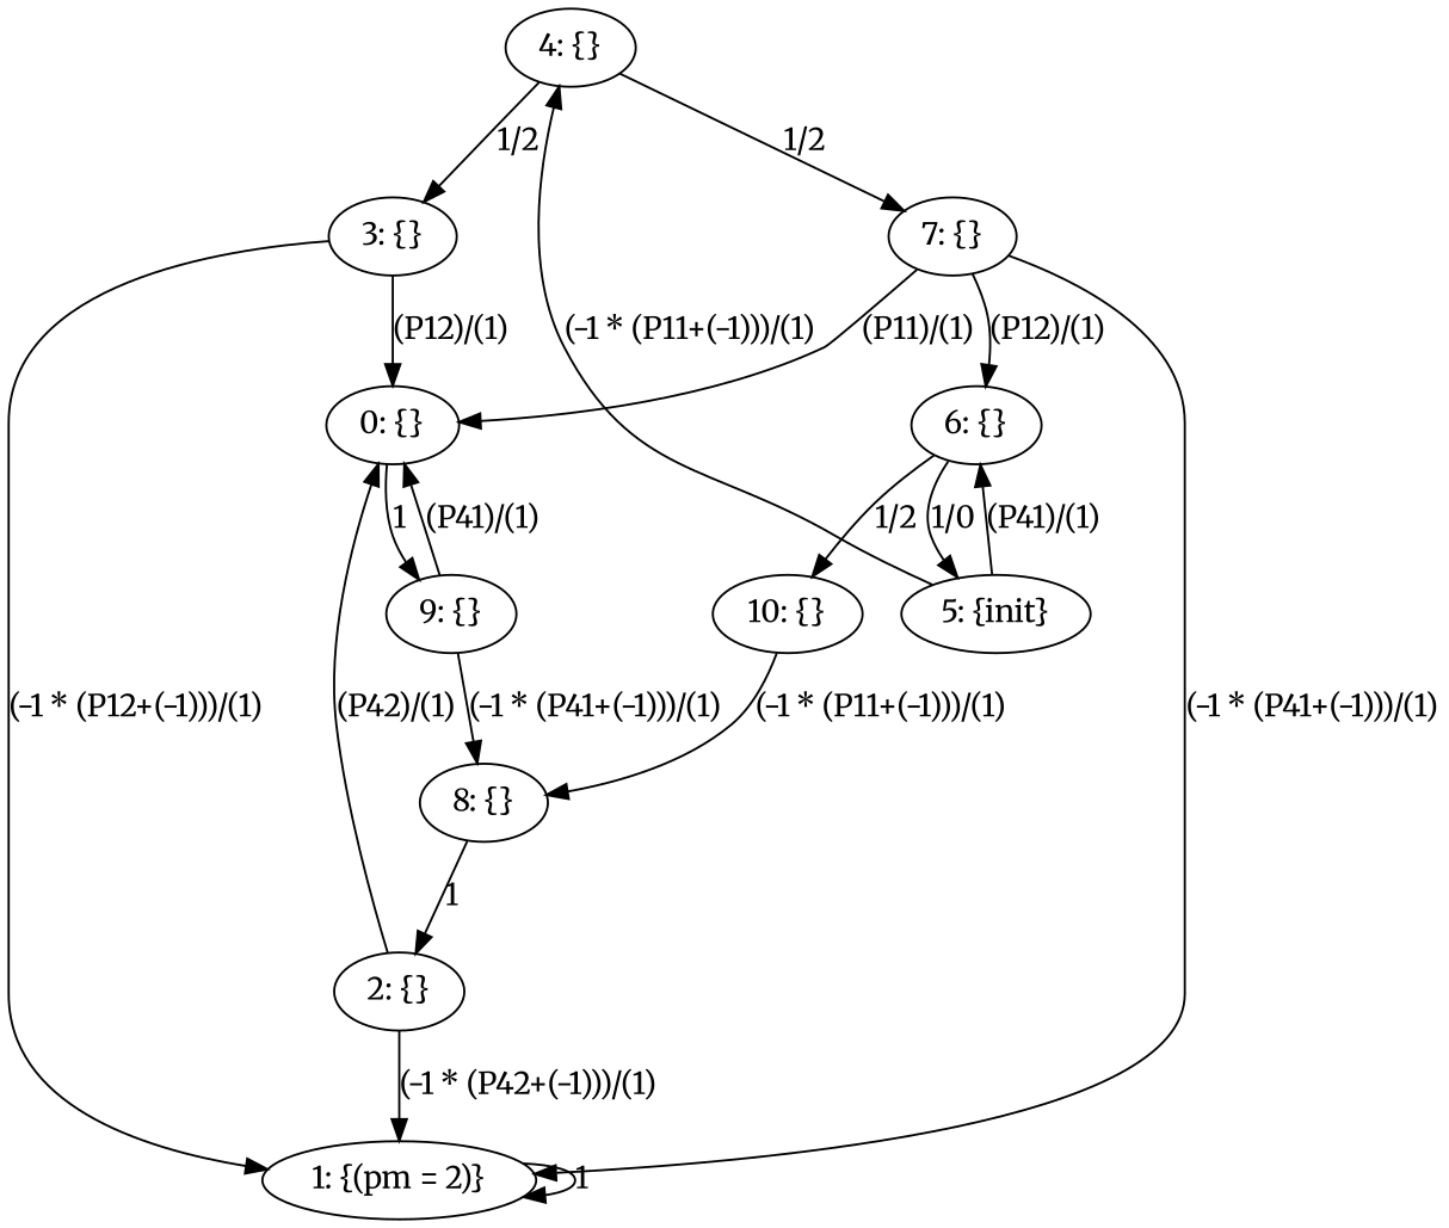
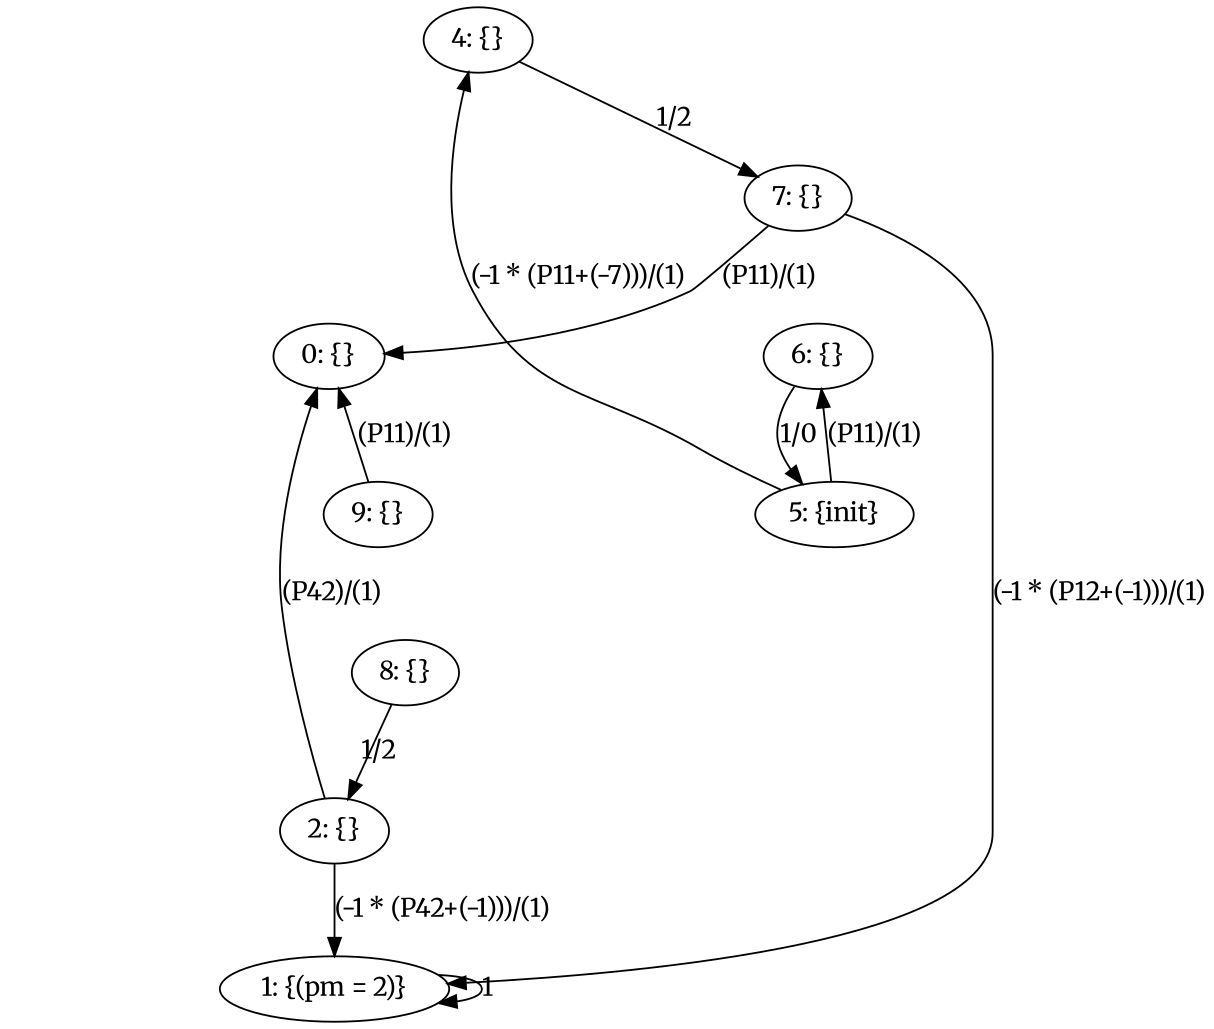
  digraph {
    fontname=Merriweather
    node [fontname=Merriweather]
    edge [fontname=Merriweather]
    n1 [label="0: {}"]
    n2 [label="9: {}"]
    n3 [label="8: {}"]
    n4 [label="1: {(pm = 2)}"]
    n5 [label="2: {}"]
-   n6 [label="3: {}"]
    n7 [label="4: {}"]
    n8 [label="7: {}"]
    n9 [label="6: {}"]
    n10 [label="5: {init}"]
-   n11 [label="10: {}"]
-   n1 -> n2 [label=1]
-   n2 -> n1 [label="(P41)/(1)"]
-   n2 -> n3 [label="(-1 * (P41+(-1)))/(1)"]
-   n3 -> n5 [label=1]
+   n2 -> n1 [label="(P11)/(1)"]
+   n3 -> n5 [label="1/2"]
    n4 -> n4 [label=1]
    n5 -> n1 [label="(P42)/(1)"]
    n5 -> n4 [label="(-1 * (P42+(-1)))/(1)"]
-   n6 -> n1 [label="(P12)/(1)"]
-   n6 -> n4 [label="(-1 * (P12+(-1)))/(1)"]
-   n7 -> n6 [label="1/2"]
    n7 -> n8 [label="1/2"]
    n8 -> n1 [label="(P11)/(1)"]
-   n8 -> n4 [label="(-1 * (P41+(-1)))/(1)"]
-   n8 -> n9 [label="(P12)/(1)"]
+   n8 -> n4 [label="(-1 * (P12+(-1)))/(1)"]
    n9 -> n10 [label="1/0"]
-   n9 -> n11 [label="1/2"]
-   n10 -> n7 [label="(-1 * (P11+(-1)))/(1)"]
-   n10 -> n9 [label="(P41)/(1)"]
-   n11 -> n3 [label="(-1 * (P11+(-1)))/(1)"]
+   n10 -> n7 [label="(-1 * (P11+(-7)))/(1)"]
+   n10 -> n9 [label="(P11)/(1)"]
  }
